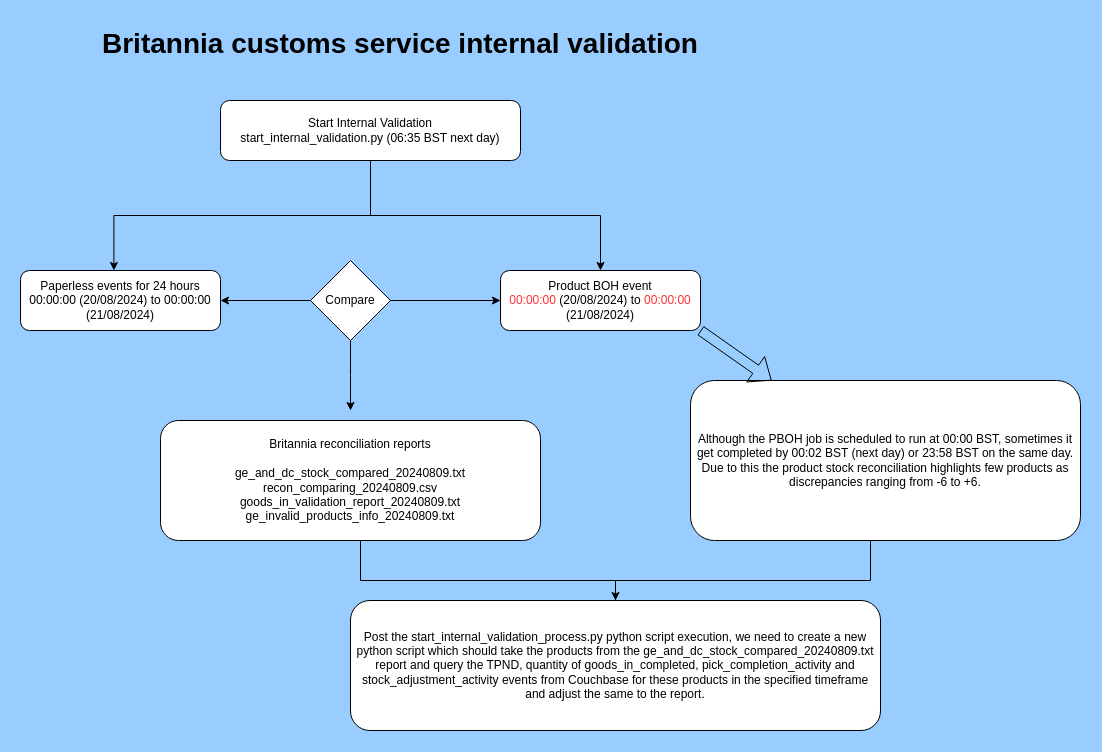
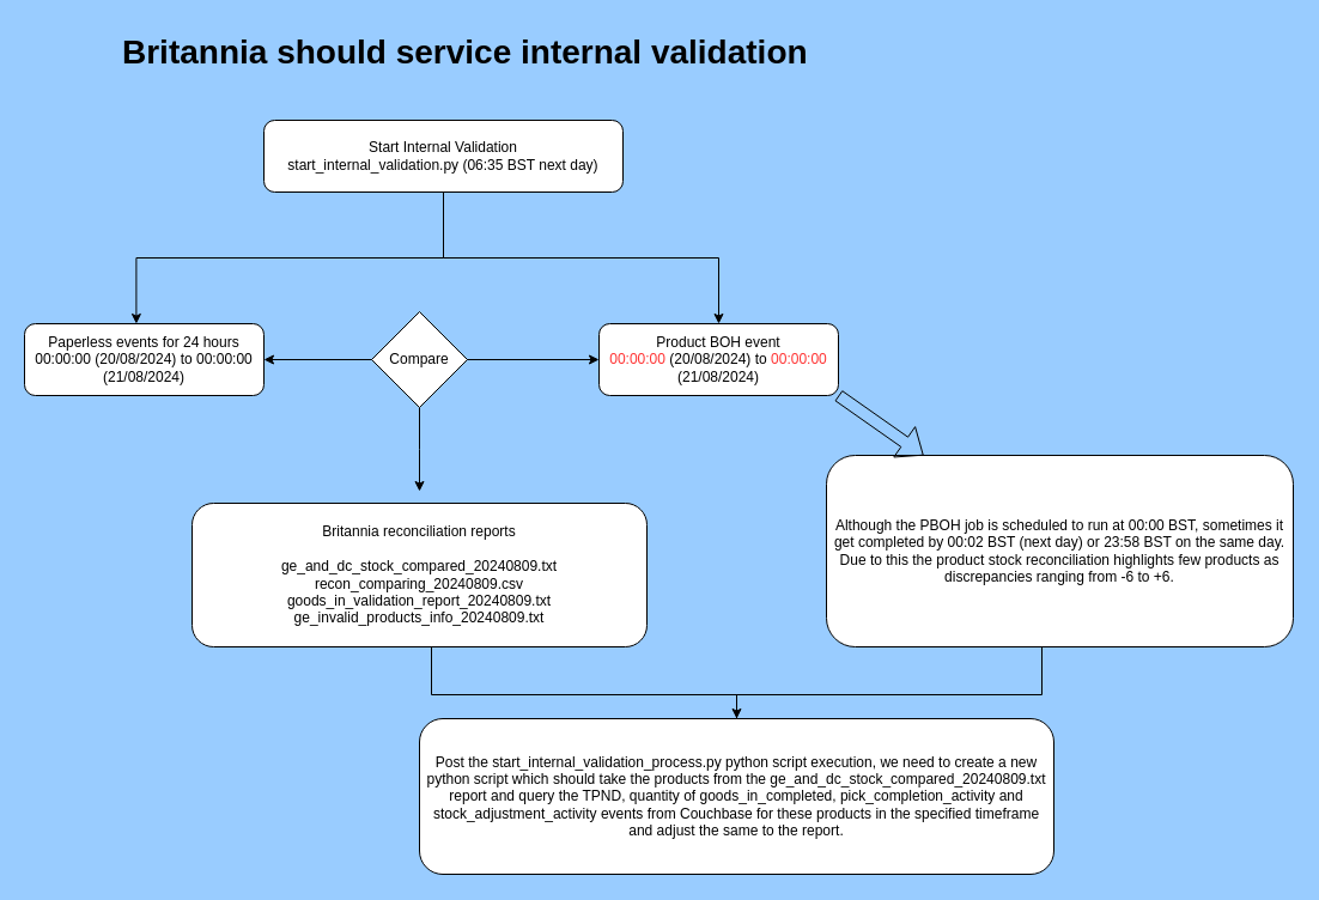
  <mxCell id="0" />
  <mxCell id="1" parent="0" />
  <mxCell id="2" style="edgeStyle=orthogonalEdgeStyle;rounded=0;orthogonalLoop=1;jettySize=auto;html=1;" edge="1" parent="1" source="3" target="5"><mxGeometry relative="1" as="geometry" /></mxCell>
  <mxCell id="3" value="Start Internal Validation&lt;div&gt;start_internal_validation.py (06:35 BST next day)&lt;/div&gt;" style="rounded=1;whiteSpace=wrap;html=1;" vertex="1" parent="1"><mxGeometry x="220" y="100" width="300" height="60" as="geometry" /></mxCell>
  <mxCell id="4" value="Paperless events for 24 hours&lt;div&gt;00:00:00 (20/08/2024) to 00:00:00 (21/08/2024)&lt;/div&gt;" style="rounded=1;whiteSpace=wrap;html=1;" vertex="1" parent="1"><mxGeometry x="20" y="270" width="200" height="60" as="geometry" /></mxCell>
  <mxCell id="5" value="Product BOH event&lt;div&gt;&lt;font color=&quot;#ff3333&quot;&gt;00:00:00&lt;/font&gt; (20/08/2024) to &lt;font color=&quot;#ff3333&quot;&gt;00:00:00&lt;/font&gt; (21/08/2024)&lt;br&gt;&lt;/div&gt;" style="rounded=1;whiteSpace=wrap;html=1;" vertex="1" parent="1"><mxGeometry x="500" y="270" width="200" height="60" as="geometry" /></mxCell>
  <mxCell id="6" style="edgeStyle=orthogonalEdgeStyle;rounded=0;orthogonalLoop=1;jettySize=auto;html=1;entryX=0.467;entryY=0;entryDx=0;entryDy=0;entryPerimeter=0;" edge="1" parent="1" source="3" target="4"><mxGeometry relative="1" as="geometry" /></mxCell>
  <mxCell id="7" value="" style="endArrow=classic;startArrow=classic;html=1;rounded=0;exitX=1;exitY=0.5;exitDx=0;exitDy=0;" edge="1" parent="1" source="4" target="5"><mxGeometry width="50" height="50" relative="1" as="geometry"><mxPoint x="320" y="320" as="sourcePoint" /><mxPoint x="370" y="270" as="targetPoint" /></mxGeometry></mxCell>
  <mxCell id="8" value="Compare" style="edgeLabel;html=1;align=center;verticalAlign=middle;resizable=0;points=[];" vertex="1" connectable="0" parent="7"><mxGeometry x="-0.114" y="-1" relative="1" as="geometry"><mxPoint as="offset" /></mxGeometry></mxCell>
  <mxCell id="9" style="edgeStyle=orthogonalEdgeStyle;rounded=0;orthogonalLoop=1;jettySize=auto;html=1;" edge="1" parent="1" source="10"><mxGeometry relative="1" as="geometry"><mxPoint x="350" y="410" as="targetPoint" /></mxGeometry></mxCell>
  <mxCell id="10" value="Compare" style="rhombus;whiteSpace=wrap;html=1;" vertex="1" parent="1"><mxGeometry x="310" y="260" width="80" height="80" as="geometry" /></mxCell>
  <mxCell id="11" value="Britannia reconciliation reports&lt;div&gt;&lt;br&gt;&lt;div&gt;&lt;div&gt;ge_and_dc_stock_compared_20240809.txt&lt;/div&gt;&lt;div&gt;recon_comparing_20240809.csv&lt;/div&gt;&lt;div&gt;goods_in_validation_report_20240809.txt&lt;/div&gt;&lt;div&gt;ge_invalid_products_info_20240809.txt&lt;/div&gt;&lt;/div&gt;&lt;/div&gt;" style="rounded=1;whiteSpace=wrap;html=1;" vertex="1" parent="1"><mxGeometry x="160" y="420" width="380" height="120" as="geometry" /></mxCell>
  <mxCell id="12" value="Although the PBOH job is scheduled to run at 00:00 BST, sometimes it get completed by 00:02 BST (next day) or 23:58 BST on the same day. Due to this the product stock reconciliation highlights few products as discrepancies ranging from -6 to +6." style="rounded=1;whiteSpace=wrap;html=1;" vertex="1" parent="1"><mxGeometry x="690" y="380" width="390" height="160" as="geometry" /></mxCell>
  <mxCell id="13" value="" style="shape=flexArrow;endArrow=classic;html=1;rounded=0;exitX=1;exitY=1;exitDx=0;exitDy=0;" edge="1" parent="1" source="5" target="12"><mxGeometry width="50" height="50" relative="1" as="geometry"><mxPoint x="860" y="320" as="sourcePoint" /><mxPoint x="910" y="270" as="targetPoint" /></mxGeometry></mxCell>
- <mxCell id="14" value="&lt;h1 style=&quot;margin-top: 0px;&quot;&gt;&lt;font style=&quot;font-size: 28px;&quot;&gt;Britannia customs service internal validation&lt;/font&gt;&lt;/h1&gt;" style="text;html=1;whiteSpace=wrap;overflow=hidden;rounded=0;" vertex="1" parent="1"><mxGeometry x="100" y="20" width="650" height="120" as="geometry" /></mxCell>
+ <mxCell id="14" value="&lt;h1 style=&quot;margin-top: 0px;&quot;&gt;&lt;font style=&quot;font-size: 28px;&quot;&gt;Britannia should service internal validation&lt;/font&gt;&lt;/h1&gt;" style="text;html=1;whiteSpace=wrap;overflow=hidden;rounded=0;" vertex="1" parent="1"><mxGeometry x="100" y="20" width="650" height="120" as="geometry" /></mxCell>
  <mxCell id="15" value="" style="edgeStyle=orthogonalEdgeStyle;rounded=0;orthogonalLoop=1;jettySize=auto;html=1;" edge="1" parent="1" source="16" target="17"><mxGeometry relative="1" as="geometry" /></mxCell>
  <mxCell id="16" value="" style="shape=partialRectangle;whiteSpace=wrap;html=1;bottom=1;right=1;left=1;top=0;fillColor=none;routingCenterX=-0.5;" vertex="1" parent="1"><mxGeometry x="360" y="540" width="510" height="40" as="geometry" /></mxCell>
  <mxCell id="17" value="Post the start_internal_validation_process.py python script execution, we need to create a new python script which should take the products from the ge_and_dc_stock_compared_20240809.txt report and query the TPND, quantity of goods_in_completed, pick_completion_activity and stock_adjustment_activity events from Couchbase for these products in the specified timeframe and adjust the same to the report." style="rounded=1;whiteSpace=wrap;html=1;" vertex="1" parent="1"><mxGeometry x="350" y="600" width="530" height="130" as="geometry" /></mxCell>
